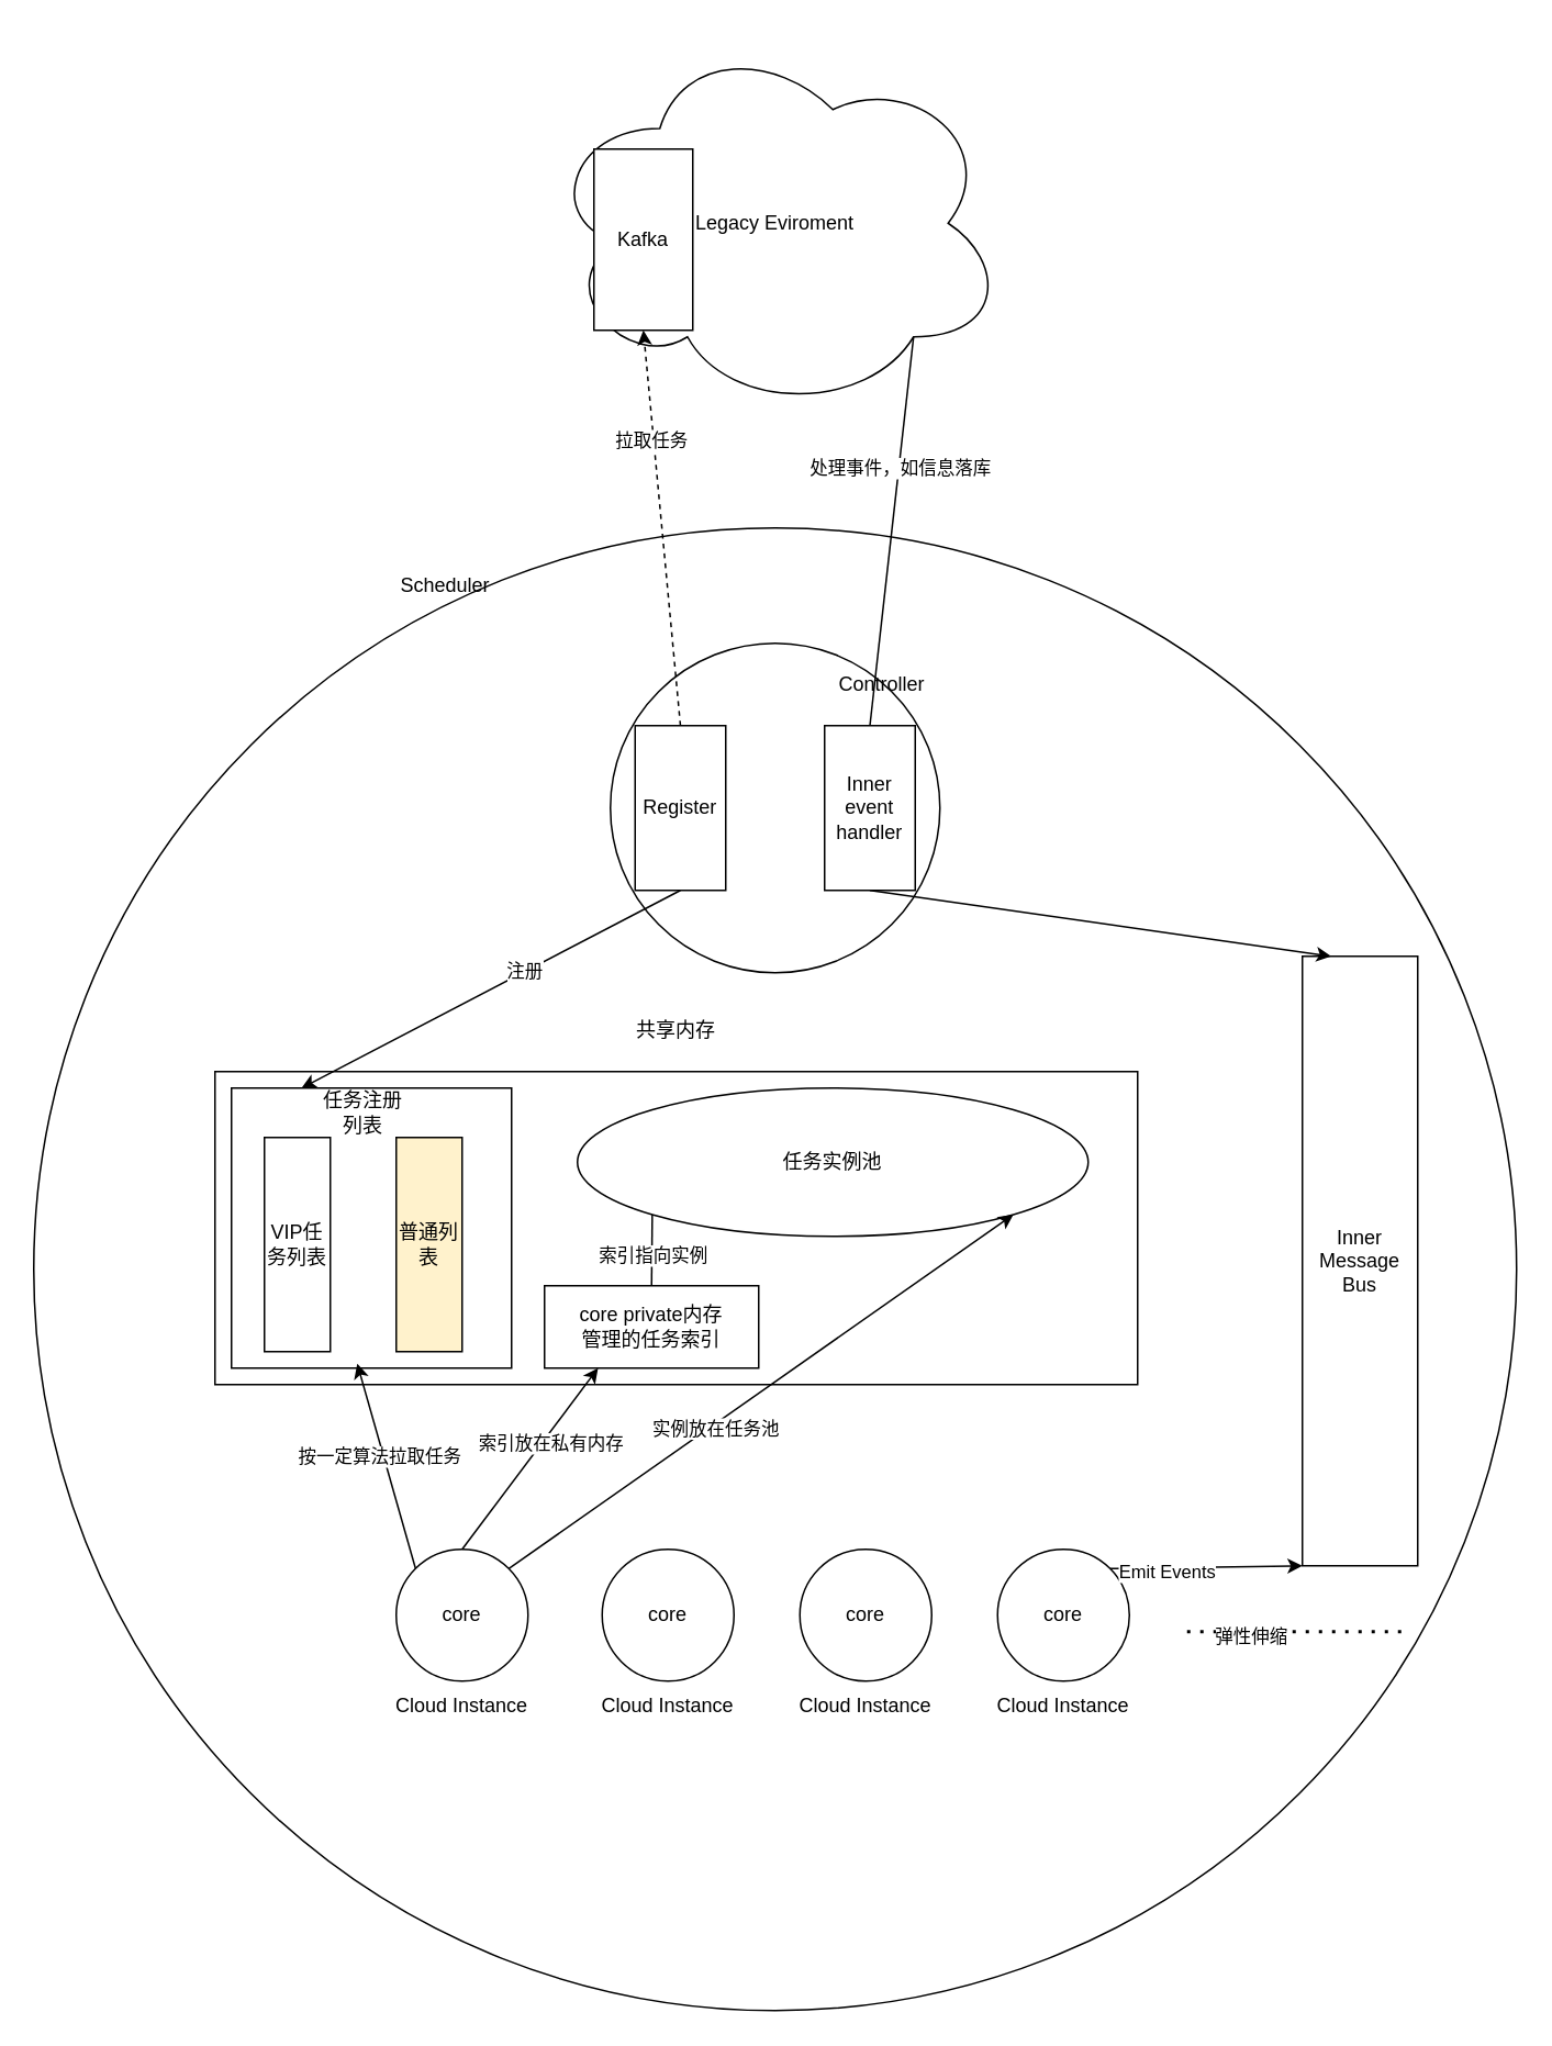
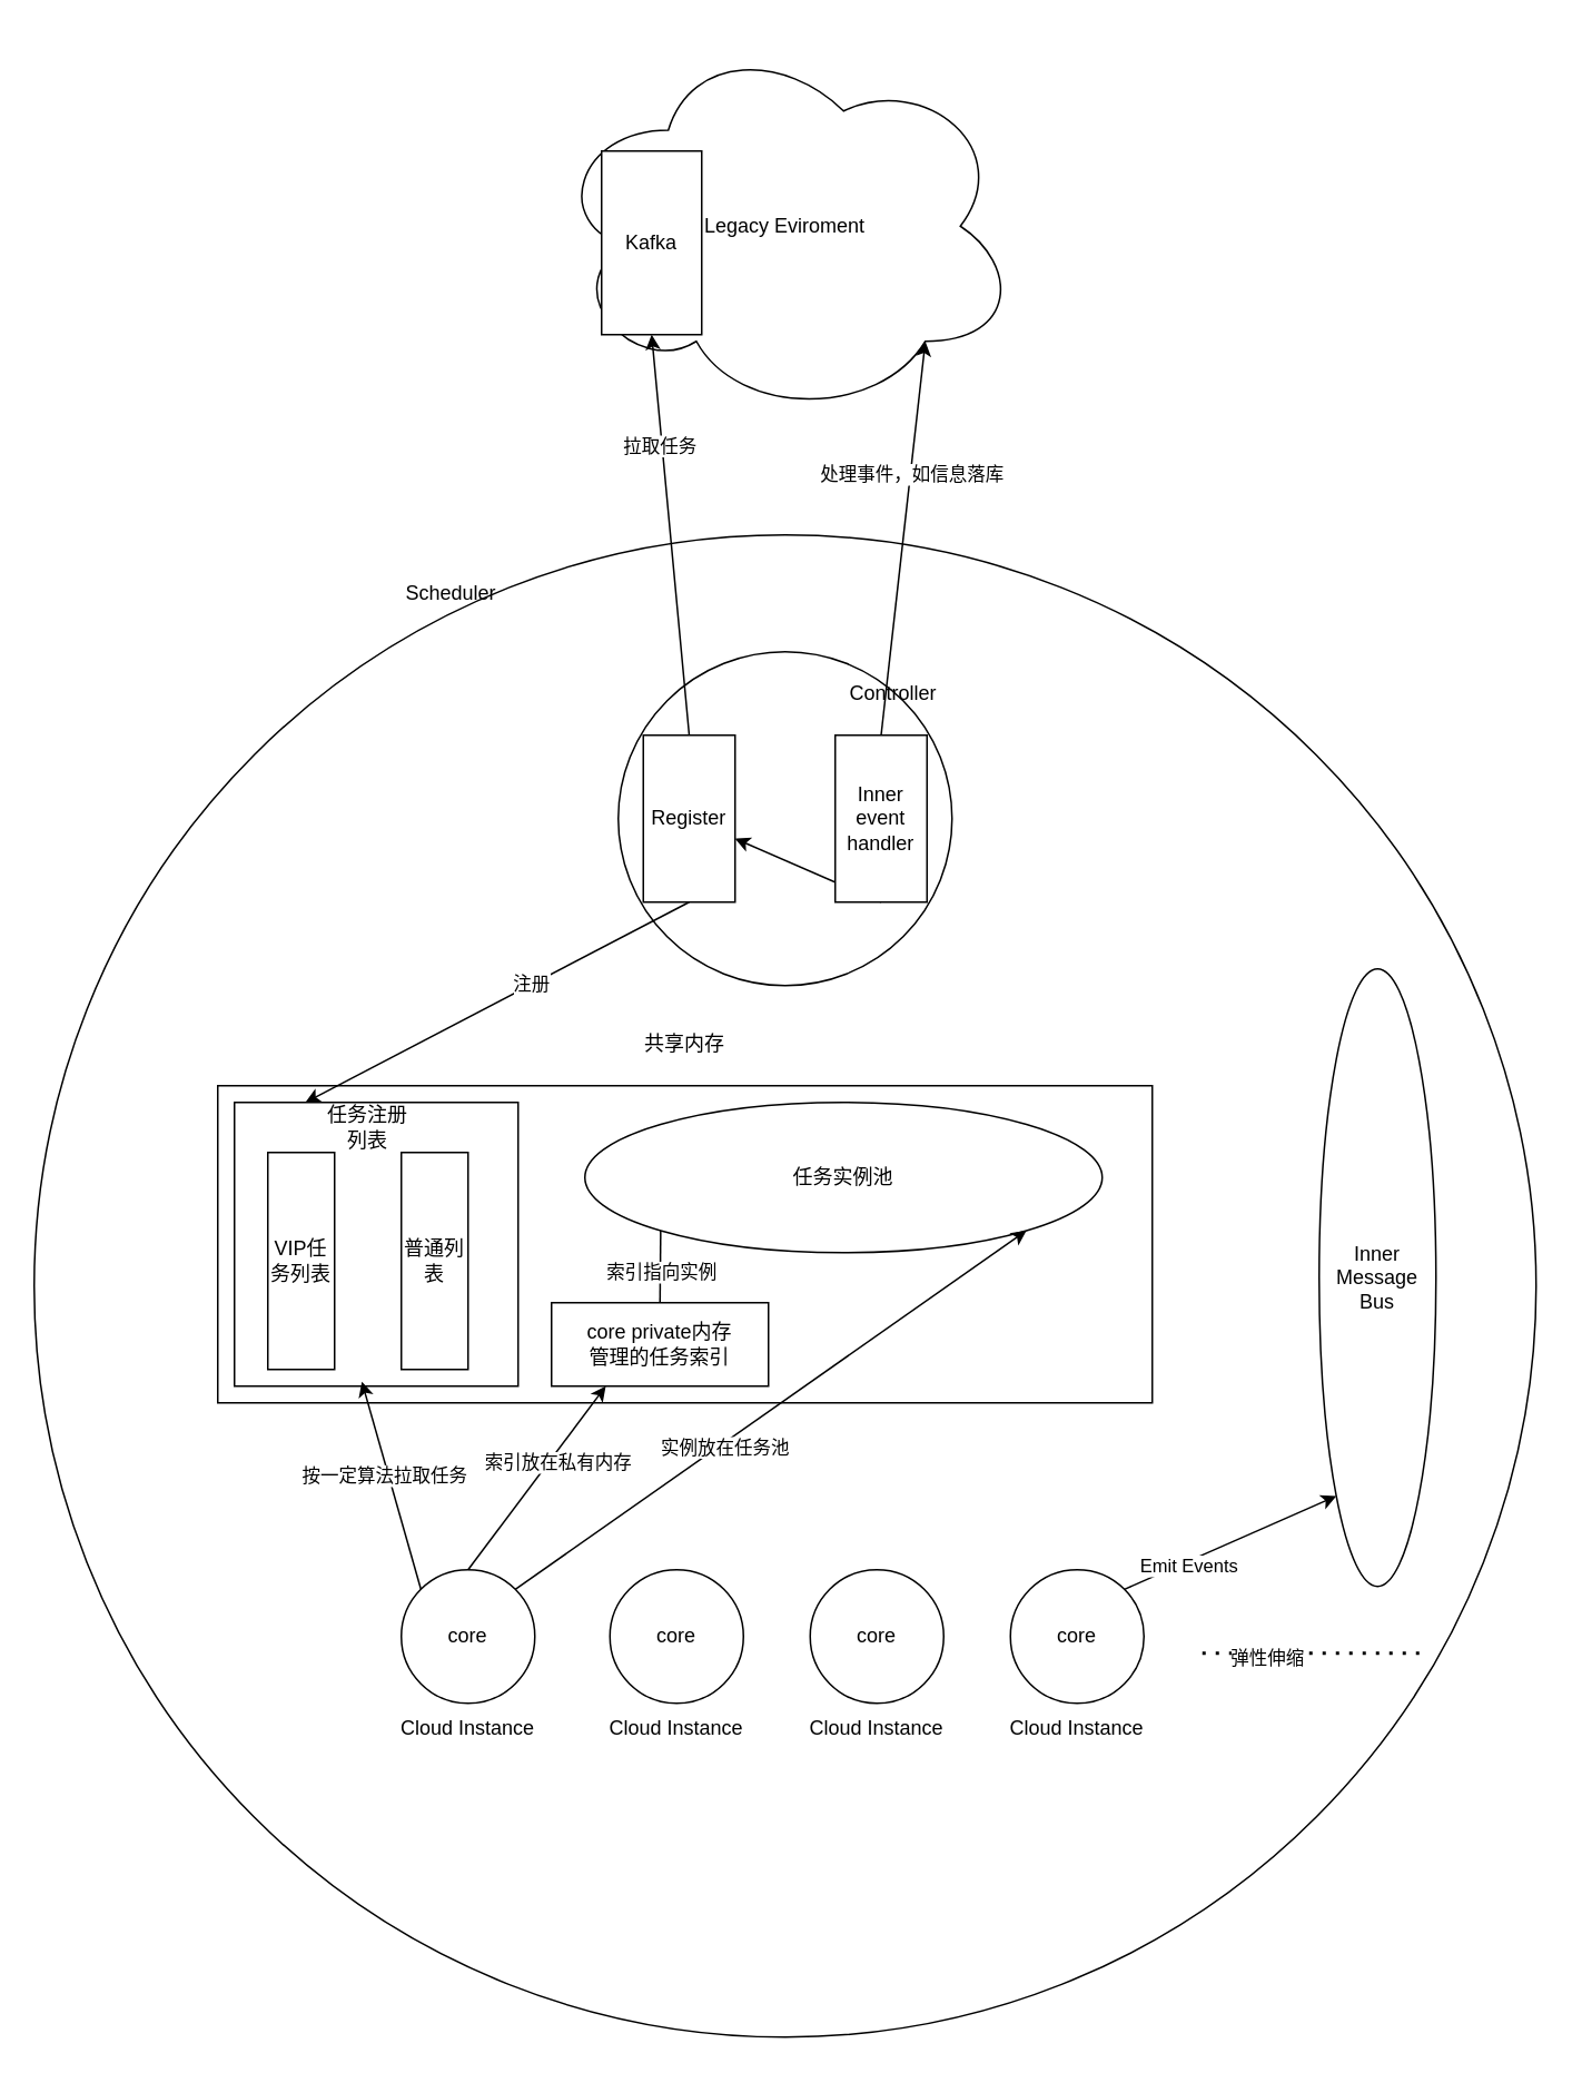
  <mxCell id="0" />
  <mxCell id="1" parent="0" />
  <mxCell id="2" value="" style="ellipse;whiteSpace=wrap;html=1;aspect=fixed;" parent="1" vertex="1"><mxGeometry x="20" y="320" width="900" height="900" as="geometry" /></mxCell>
  <mxCell id="3" value="" style="group" parent="1" vertex="1" connectable="0"><mxGeometry x="225" y="940" width="110" height="110" as="geometry" /></mxCell>
  <mxCell id="4" value="core" style="ellipse;whiteSpace=wrap;html=1;aspect=fixed;" parent="3" vertex="1"><mxGeometry x="15" width="80" height="80" as="geometry" /></mxCell>
  <mxCell id="5" value="Cloud Instance" style="text;html=1;whiteSpace=wrap;strokeColor=none;fillColor=none;align=center;verticalAlign=middle;rounded=0;" parent="3" vertex="1"><mxGeometry y="80" width="110" height="30" as="geometry" /></mxCell>
  <mxCell id="6" value="" style="group" parent="1" vertex="1" connectable="0"><mxGeometry x="350" y="940" width="110" height="110" as="geometry" /></mxCell>
  <mxCell id="7" value="core" style="ellipse;whiteSpace=wrap;html=1;aspect=fixed;" parent="6" vertex="1"><mxGeometry x="15" width="80" height="80" as="geometry" /></mxCell>
  <mxCell id="8" value="Cloud Instance" style="text;html=1;whiteSpace=wrap;strokeColor=none;fillColor=none;align=center;verticalAlign=middle;rounded=0;" parent="6" vertex="1"><mxGeometry y="80" width="110" height="30" as="geometry" /></mxCell>
  <mxCell id="9" value="" style="group" parent="1" vertex="1" connectable="0"><mxGeometry x="470" y="940" width="110" height="110" as="geometry" /></mxCell>
  <mxCell id="10" value="core" style="ellipse;whiteSpace=wrap;html=1;aspect=fixed;" parent="9" vertex="1"><mxGeometry x="15" width="80" height="80" as="geometry" /></mxCell>
  <mxCell id="11" value="Cloud Instance" style="text;html=1;whiteSpace=wrap;strokeColor=none;fillColor=none;align=center;verticalAlign=middle;rounded=0;" parent="9" vertex="1"><mxGeometry y="80" width="110" height="30" as="geometry" /></mxCell>
  <mxCell id="12" value="" style="group" parent="1" vertex="1" connectable="0"><mxGeometry x="590" y="940" width="110" height="110" as="geometry" /></mxCell>
  <mxCell id="13" value="core" style="ellipse;whiteSpace=wrap;html=1;aspect=fixed;" parent="12" vertex="1"><mxGeometry x="15" width="80" height="80" as="geometry" /></mxCell>
  <mxCell id="14" value="Cloud Instance" style="text;html=1;whiteSpace=wrap;strokeColor=none;fillColor=none;align=center;verticalAlign=middle;rounded=0;" parent="12" vertex="1"><mxGeometry y="80" width="110" height="30" as="geometry" /></mxCell>
  <mxCell id="15" value="" style="endArrow=none;dashed=1;html=1;dashPattern=1 3;strokeWidth=2;rounded=0;" parent="1" edge="1"><mxGeometry width="50" height="50" relative="1" as="geometry"><mxPoint x="720" y="990" as="sourcePoint" /><mxPoint x="850" y="990" as="targetPoint" /></mxGeometry></mxCell>
  <mxCell id="16" value="弹性伸缩" style="edgeLabel;html=1;align=center;verticalAlign=middle;resizable=0;points=[];" parent="15" vertex="1" connectable="0"><mxGeometry x="-0.414" y="-2" relative="1" as="geometry"><mxPoint as="offset" /></mxGeometry></mxCell>
  <mxCell id="17" value="" style="rounded=0;whiteSpace=wrap;html=1;" parent="1" vertex="1"><mxGeometry x="130" y="650" width="560" height="190" as="geometry" /></mxCell>
  <mxCell id="18" value="共享内存" style="text;html=1;whiteSpace=wrap;strokeColor=none;fillColor=none;align=center;verticalAlign=middle;rounded=0;" parent="1" vertex="1"><mxGeometry x="380" width="60" height="30" as="geometry" y="610" /></mxCell>
  <mxCell id="19" value="" style="rounded=0;whiteSpace=wrap;html=1;" parent="1" vertex="1"><mxGeometry x="140" y="660" width="170" height="170" as="geometry" /></mxCell>
  <mxCell id="20" value="任务注册列表" style="text;html=1;whiteSpace=wrap;strokeColor=none;fillColor=none;align=center;verticalAlign=middle;rounded=0;" parent="1" vertex="1"><mxGeometry x="190" y="660" width="60" height="30" as="geometry" /></mxCell>
  <mxCell id="21" value="VIP任务列表" style="rounded=0;whiteSpace=wrap;html=1;" parent="1" vertex="1"><mxGeometry x="160" y="690" width="40" height="130" as="geometry" /></mxCell>
- <mxCell id="22" value="普通列表" style="rounded=0;whiteSpace=wrap;html=1;fillColor=#fff2cc;" parent="1" vertex="1"><mxGeometry x="240" y="690" width="40" height="130" as="geometry" /></mxCell>
+ <mxCell id="22" value="普通列表" style="rounded=0;whiteSpace=wrap;html=1;" parent="1" vertex="1"><mxGeometry x="240" y="690" width="40" height="130" as="geometry" /></mxCell>
  <mxCell id="23" style="rounded=0;orthogonalLoop=1;jettySize=auto;html=1;exitX=0.5;exitY=0;exitDx=0;exitDy=0;entryX=0;entryY=1;entryDx=0;entryDy=0;endArrow=none;" parent="1" source="25" target="26" edge="1"><mxGeometry relative="1" as="geometry" /></mxCell>
  <mxCell id="24" value="索引指向实例" style="edgeLabel;html=1;align=center;verticalAlign=middle;resizable=0;points=[];" parent="23" vertex="1" connectable="0"><mxGeometry x="-0.091" relative="1" as="geometry"><mxPoint y="1" as="offset" /></mxGeometry></mxCell>
  <mxCell id="25" value="core private内存&lt;br&gt;管理的任务索引" style="rounded=0;whiteSpace=wrap;html=1;" parent="1" vertex="1"><mxGeometry x="330" y="780" width="130" height="50" as="geometry" /></mxCell>
  <mxCell id="26" value="任务实例池" style="ellipse;whiteSpace=wrap;html=1;" parent="1" vertex="1"><mxGeometry x="350" y="660" width="310" height="90" as="geometry" /></mxCell>
  <mxCell id="27" style="rounded=0;orthogonalLoop=1;jettySize=auto;html=1;exitX=0;exitY=0;exitDx=0;exitDy=0;entryX=0.449;entryY=0.984;entryDx=0;entryDy=0;entryPerimeter=0;" parent="1" source="4" target="19" edge="1"><mxGeometry relative="1" as="geometry" /></mxCell>
  <mxCell id="28" value="按一定算法拉取任务" style="edgeLabel;html=1;align=center;verticalAlign=middle;resizable=0;points=[];" parent="27" vertex="1" connectable="0"><mxGeometry x="0.113" y="3" relative="1" as="geometry"><mxPoint as="offset" /></mxGeometry></mxCell>
  <mxCell id="29" style="rounded=0;orthogonalLoop=1;jettySize=auto;html=1;exitX=0.5;exitY=0;exitDx=0;exitDy=0;entryX=0.25;entryY=1;entryDx=0;entryDy=0;" parent="1" source="4" target="25" edge="1"><mxGeometry relative="1" as="geometry" /></mxCell>
  <mxCell id="30" value="索引放在私有内存" style="edgeLabel;html=1;align=center;verticalAlign=middle;resizable=0;points=[];" parent="29" vertex="1" connectable="0"><mxGeometry x="0.2" y="-4" relative="1" as="geometry"><mxPoint y="-1" as="offset" /></mxGeometry></mxCell>
  <mxCell id="31" style="edgeStyle=none;rounded=0;orthogonalLoop=1;jettySize=auto;html=1;exitX=1;exitY=0;exitDx=0;exitDy=0;entryX=1;entryY=1;entryDx=0;entryDy=0;" parent="1" source="4" target="26" edge="1"><mxGeometry relative="1" as="geometry" /></mxCell>
  <mxCell id="32" value="实例放在任务池" style="edgeLabel;html=1;align=center;verticalAlign=middle;resizable=0;points=[];" parent="31" vertex="1" connectable="0"><mxGeometry x="-0.19" y="-2" relative="1" as="geometry"><mxPoint as="offset" /></mxGeometry></mxCell>
  <mxCell id="33" value="Scheduler" style="text;html=1;whiteSpace=wrap;strokeColor=none;fillColor=none;align=center;verticalAlign=middle;rounded=0;" parent="1" vertex="1"><mxGeometry x="225" y="340" width="90" height="30" as="geometry" /></mxCell>
- <mxCell id="34" value="Inner Message Bus" style="rounded=0;whiteSpace=wrap;html=1;" parent="1" vertex="1"><mxGeometry x="790" y="580" width="70" height="370" as="geometry" /></mxCell>
+ <mxCell id="34" value="Inner Message Bus" style="ellipse;whiteSpace=wrap;html=1;" parent="1" vertex="1"><mxGeometry x="790" y="580" width="70" height="370" as="geometry" /></mxCell>
  <mxCell id="35" style="edgeStyle=none;rounded=0;orthogonalLoop=1;jettySize=auto;html=1;exitX=1;exitY=0;exitDx=0;exitDy=0;entryX=0;entryY=1;entryDx=0;entryDy=0;" parent="1" source="13" target="34" edge="1"><mxGeometry relative="1" as="geometry" /></mxCell>
  <mxCell id="36" value="Emit Events" style="edgeLabel;html=1;align=center;verticalAlign=middle;resizable=0;points=[];" parent="35" vertex="1" connectable="0"><mxGeometry x="-0.415" y="-2" relative="1" as="geometry"><mxPoint as="offset" /></mxGeometry></mxCell>
  <mxCell id="37" value="" style="ellipse;whiteSpace=wrap;html=1;aspect=fixed;" parent="1" vertex="1"><mxGeometry x="370" y="390" width="200" height="200" as="geometry" /></mxCell>
  <mxCell id="38" value="Controller" style="text;html=1;whiteSpace=wrap;strokeColor=none;fillColor=none;align=center;verticalAlign=middle;rounded=0;" parent="1" vertex="1"><mxGeometry x="505" y="400" width="60" height="30" as="geometry" /></mxCell>
  <mxCell id="39" style="edgeStyle=none;rounded=0;orthogonalLoop=1;jettySize=auto;html=1;exitX=0.5;exitY=1;exitDx=0;exitDy=0;entryX=0.25;entryY=0;entryDx=0;entryDy=0;" parent="1" source="41" target="19" edge="1"><mxGeometry relative="1" as="geometry" /></mxCell>
  <mxCell id="40" value="注册" style="edgeLabel;html=1;align=center;verticalAlign=middle;resizable=0;points=[];" parent="39" vertex="1" connectable="0"><mxGeometry x="-0.173" y="-1" relative="1" as="geometry"><mxPoint as="offset" /></mxGeometry></mxCell>
  <mxCell id="41" value="Register" style="rounded=0;whiteSpace=wrap;html=1;" parent="1" vertex="1"><mxGeometry x="385" y="440" width="55" height="100" as="geometry" /></mxCell>
- <mxCell id="42" style="edgeStyle=none;rounded=0;orthogonalLoop=1;jettySize=auto;html=1;exitX=0.5;exitY=1;exitDx=0;exitDy=0;entryX=0.25;entryY=0;entryDx=0;entryDy=0;" parent="1" source="43" target="34" edge="1"><mxGeometry relative="1" as="geometry" /></mxCell>
+ <mxCell id="42" style="edgeStyle=none;rounded=0;orthogonalLoop=1;jettySize=auto;html=1;exitX=0.5;exitY=1;exitDx=0;exitDy=0;" parent="1" source="43" target="41" edge="1"><mxGeometry relative="1" as="geometry" /></mxCell>
  <mxCell id="43" value="Inner event handler" style="rounded=0;whiteSpace=wrap;html=1;" parent="1" vertex="1"><mxGeometry x="500" y="440" width="55" height="100" as="geometry" /></mxCell>
  <mxCell id="44" value="Legacy Eviroment" style="ellipse;shape=cloud;whiteSpace=wrap;html=1;" parent="1" vertex="1"><mxGeometry x="330" y="20" width="280" height="230" as="geometry" /></mxCell>
- <mxCell id="45" style="edgeStyle=none;rounded=0;orthogonalLoop=1;jettySize=auto;html=1;exitX=0.5;exitY=0;exitDx=0;exitDy=0;entryX=0.5;entryY=1;entryDx=0;entryDy=0;dashed=1;" parent="1" source="41" target="49" edge="1"><mxGeometry relative="1" as="geometry" /></mxCell>
+ <mxCell id="45" style="edgeStyle=none;rounded=0;orthogonalLoop=1;jettySize=auto;html=1;exitX=0.5;exitY=0;exitDx=0;exitDy=0;entryX=0.5;entryY=1;entryDx=0;entryDy=0;" parent="1" source="41" target="49" edge="1"><mxGeometry relative="1" as="geometry" /></mxCell>
  <mxCell id="46" value="拉取任务" style="edgeLabel;html=1;align=center;verticalAlign=middle;resizable=0;points=[];" parent="45" vertex="1" connectable="0"><mxGeometry x="0.443" y="2" relative="1" as="geometry"><mxPoint as="offset" /></mxGeometry></mxCell>
- <mxCell id="47" style="edgeStyle=none;rounded=0;orthogonalLoop=1;jettySize=auto;html=1;exitX=0.5;exitY=0;exitDx=0;exitDy=0;entryX=0.8;entryY=0.8;entryDx=0;entryDy=0;entryPerimeter=0;endArrow=none;" parent="1" source="43" target="44" edge="1"><mxGeometry relative="1" as="geometry" /></mxCell>
+ <mxCell id="47" style="edgeStyle=none;rounded=0;orthogonalLoop=1;jettySize=auto;html=1;exitX=0.5;exitY=0;exitDx=0;exitDy=0;entryX=0.8;entryY=0.8;entryDx=0;entryDy=0;entryPerimeter=0;" parent="1" source="43" target="44" edge="1"><mxGeometry relative="1" as="geometry" /></mxCell>
  <mxCell id="48" value="处理事件，如信息落库" style="edgeLabel;html=1;align=center;verticalAlign=middle;resizable=0;points=[];" parent="47" vertex="1" connectable="0"><mxGeometry x="0.324" relative="1" as="geometry"><mxPoint as="offset" /></mxGeometry></mxCell>
  <mxCell id="49" value="Kafka" style="rounded=0;whiteSpace=wrap;html=1;" parent="1" vertex="1"><mxGeometry x="360" y="90" width="60" height="110" as="geometry" /></mxCell>
